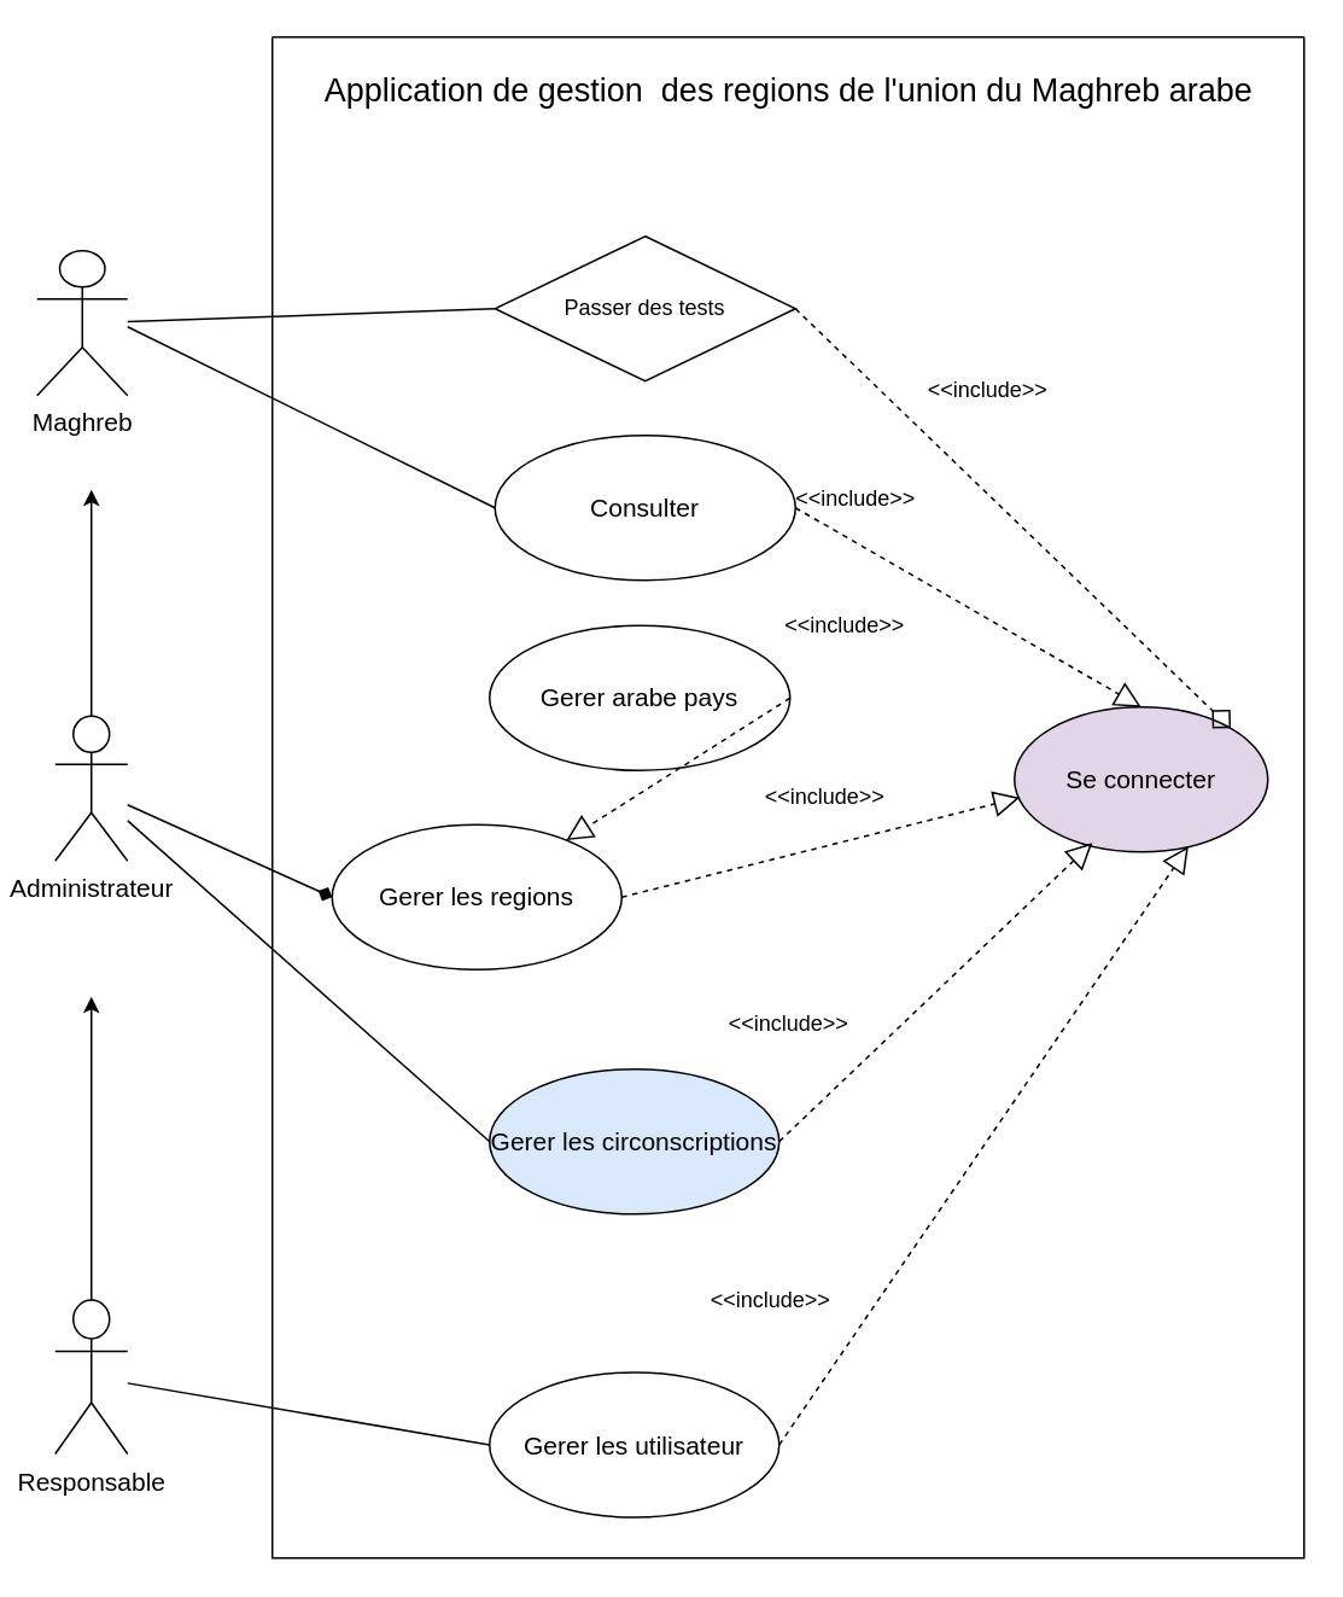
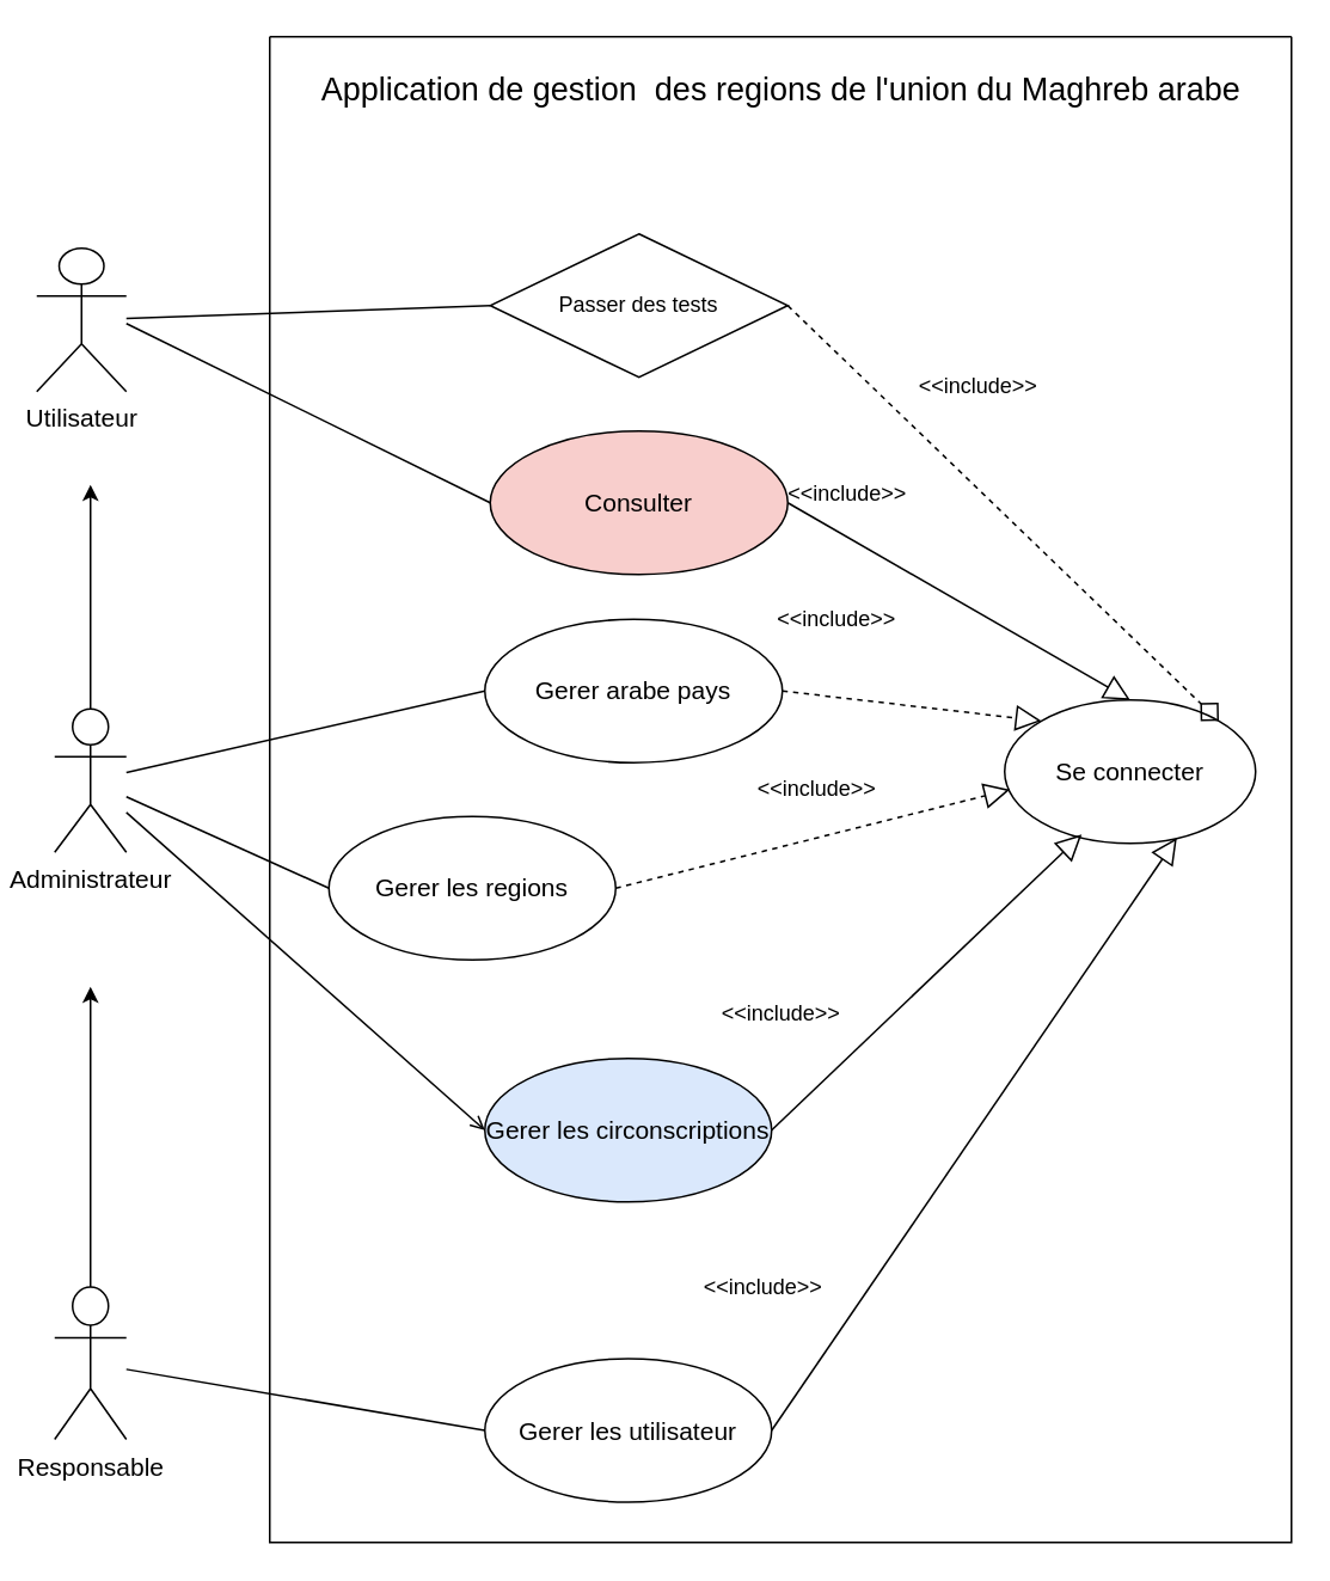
  <mxCell id="0" />
  <mxCell id="1" parent="0" />
  <mxCell id="2" value="" style="swimlane;startSize=0;" vertex="1" parent="1"><mxGeometry x="150" y="20" width="570" height="840" as="geometry" /></mxCell>
  <mxCell id="3" value="Passer des tests" style="rhombus;whiteSpace=wrap;html=1;" vertex="1" parent="2"><mxGeometry x="123" y="110" width="166" height="80" as="geometry" /></mxCell>
  <mxCell id="4" value="&lt;font style=&quot;font-size: 14px;&quot;&gt;Gerer arabe pays&lt;/font&gt;" style="ellipse;whiteSpace=wrap;html=1;" vertex="1" parent="2"><mxGeometry x="120" y="325" width="166" height="80" as="geometry" /></mxCell>
  <mxCell id="5" value="&lt;font style=&quot;font-size: 14px;&quot;&gt;Gerer les regions&lt;/font&gt;" style="ellipse;whiteSpace=wrap;html=1;" vertex="1" parent="2"><mxGeometry x="33" y="435" width="160" height="80" as="geometry" /></mxCell>
  <mxCell id="6" value="&lt;font style=&quot;font-size: 14px;&quot;&gt;Gerer les circonscriptions&lt;/font&gt;" style="ellipse;whiteSpace=wrap;html=1;fillColor=#dae8fc;" vertex="1" parent="2"><mxGeometry x="120" y="570" width="160" height="80" as="geometry" /></mxCell>
  <mxCell id="7" value="&lt;font style=&quot;font-size: 14px;&quot;&gt;Gerer &lt;/font&gt;&lt;font style=&quot;font-size: 14px;&quot;&gt;les &lt;/font&gt;&lt;font style=&quot;font-size: 14px;&quot;&gt;utilisateur&lt;/font&gt;" style="ellipse;whiteSpace=wrap;html=1;" vertex="1" parent="2"><mxGeometry x="120" y="737.5" width="160" height="80" as="geometry" /></mxCell>
- <mxCell id="8" value="&lt;font style=&quot;font-size: 14px;&quot;&gt;Consulter&lt;/font&gt;" style="ellipse;whiteSpace=wrap;html=1;" vertex="1" parent="2"><mxGeometry x="123" y="220" width="166" height="80" as="geometry" /></mxCell>
- <mxCell id="9" value="&lt;font style=&quot;font-size: 14px;&quot;&gt;Se connecter&lt;/font&gt;" style="ellipse;whiteSpace=wrap;html=1;fillColor=#e1d5e7;" vertex="1" parent="2"><mxGeometry x="410" y="370" width="140" height="80" as="geometry" /></mxCell>
+ <mxCell id="8" value="&lt;font style=&quot;font-size: 14px;&quot;&gt;Consulter&lt;/font&gt;" style="ellipse;whiteSpace=wrap;html=1;fillColor=#f8cecc;" vertex="1" parent="2"><mxGeometry x="123" y="220" width="166" height="80" as="geometry" /></mxCell>
+ <mxCell id="9" value="&lt;font style=&quot;font-size: 14px;&quot;&gt;Se connecter&lt;/font&gt;" style="ellipse;whiteSpace=wrap;html=1;" vertex="1" parent="2"><mxGeometry x="410" y="370" width="140" height="80" as="geometry" /></mxCell>
  <mxCell id="10" value="" style="endArrow=diamond;dashed=1;endFill=0;endSize=12;html=1;rounded=0;exitX=1;exitY=0.5;exitDx=0;exitDy=0;entryX=1;entryY=0;entryDx=0;entryDy=0;" edge="1" parent="2" source="3" target="9"><mxGeometry width="160" relative="1" as="geometry"><mxPoint x="110" y="370" as="sourcePoint" /><mxPoint x="270" y="370" as="targetPoint" /></mxGeometry></mxCell>
- <mxCell id="11" value="" style="endArrow=block;dashed=1;endFill=0;endSize=12;html=1;rounded=0;exitX=1;exitY=0.5;exitDx=0;exitDy=0;entryX=0.5;entryY=0;entryDx=0;entryDy=0;" edge="1" parent="2" source="8" target="9"><mxGeometry width="160" relative="1" as="geometry"><mxPoint x="110" y="370" as="sourcePoint" /><mxPoint x="270" y="370" as="targetPoint" /></mxGeometry></mxCell>
- <mxCell id="12" value="" style="endArrow=block;dashed=1;endFill=0;endSize=12;html=1;rounded=0;exitX=1;exitY=0.5;exitDx=0;exitDy=0;" edge="1" parent="2" source="4" target="5"><mxGeometry width="160" relative="1" as="geometry"><mxPoint x="110" y="370" as="sourcePoint" /><mxPoint x="270" y="370" as="targetPoint" /></mxGeometry></mxCell>
+ <mxCell id="11" value="" style="endArrow=block;dashed=0;endFill=0;endSize=12;html=1;rounded=0;exitX=1;exitY=0.5;exitDx=0;exitDy=0;entryX=0.5;entryY=0;entryDx=0;entryDy=0;" edge="1" parent="2" source="8" target="9"><mxGeometry width="160" relative="1" as="geometry"><mxPoint x="110" y="370" as="sourcePoint" /><mxPoint x="270" y="370" as="targetPoint" /></mxGeometry></mxCell>
+ <mxCell id="12" value="" style="endArrow=block;dashed=1;endFill=0;endSize=12;html=1;rounded=0;exitX=1;exitY=0.5;exitDx=0;exitDy=0;entryX=0;entryY=0;entryDx=0;entryDy=0;" edge="1" parent="2" source="4" target="9"><mxGeometry width="160" relative="1" as="geometry"><mxPoint x="110" y="370" as="sourcePoint" /><mxPoint x="270" y="370" as="targetPoint" /></mxGeometry></mxCell>
  <mxCell id="13" value="" style="endArrow=block;dashed=1;endFill=0;endSize=12;html=1;rounded=0;exitX=1;exitY=0.5;exitDx=0;exitDy=0;entryX=0.021;entryY=0.625;entryDx=0;entryDy=0;entryPerimeter=0;" edge="1" parent="2" source="5" target="9"><mxGeometry width="160" relative="1" as="geometry"><mxPoint x="110" y="370" as="sourcePoint" /><mxPoint x="270" y="370" as="targetPoint" /></mxGeometry></mxCell>
- <mxCell id="14" value="" style="endArrow=block;dashed=1;endFill=0;endSize=12;html=1;rounded=0;exitX=1;exitY=0.5;exitDx=0;exitDy=0;entryX=0.307;entryY=0.938;entryDx=0;entryDy=0;entryPerimeter=0;" edge="1" parent="2" source="6" target="9"><mxGeometry width="160" relative="1" as="geometry"><mxPoint x="110" y="370" as="sourcePoint" /><mxPoint x="270" y="370" as="targetPoint" /></mxGeometry></mxCell>
- <mxCell id="15" value="" style="endArrow=block;dashed=1;endFill=0;endSize=12;html=1;rounded=0;exitX=1;exitY=0.5;exitDx=0;exitDy=0;entryX=0.686;entryY=0.963;entryDx=0;entryDy=0;entryPerimeter=0;" edge="1" parent="2" source="7" target="9"><mxGeometry width="160" relative="1" as="geometry"><mxPoint x="110" y="370" as="sourcePoint" /><mxPoint x="270" y="370" as="targetPoint" /></mxGeometry></mxCell>
+ <mxCell id="14" value="" style="endArrow=block;dashed=0;endFill=0;endSize=12;html=1;rounded=0;exitX=1;exitY=0.5;exitDx=0;exitDy=0;entryX=0.307;entryY=0.938;entryDx=0;entryDy=0;entryPerimeter=0;" edge="1" parent="2" source="6" target="9"><mxGeometry width="160" relative="1" as="geometry"><mxPoint x="110" y="370" as="sourcePoint" /><mxPoint x="270" y="370" as="targetPoint" /></mxGeometry></mxCell>
+ <mxCell id="15" value="" style="endArrow=block;dashed=0;endFill=0;endSize=12;html=1;rounded=0;exitX=1;exitY=0.5;exitDx=0;exitDy=0;entryX=0.686;entryY=0.963;entryDx=0;entryDy=0;entryPerimeter=0;" edge="1" parent="2" source="7" target="9"><mxGeometry width="160" relative="1" as="geometry"><mxPoint x="110" y="370" as="sourcePoint" /><mxPoint x="270" y="370" as="targetPoint" /></mxGeometry></mxCell>
  <mxCell id="16" value="&amp;lt;&amp;lt;include&amp;gt;&amp;gt;" style="text;html=1;align=center;verticalAlign=middle;resizable=0;points=[];autosize=1;strokeColor=none;fillColor=none;" vertex="1" parent="2"><mxGeometry x="271" y="310" width="90" height="30" as="geometry" /></mxCell>
  <mxCell id="17" value="&amp;lt;&amp;lt;include&amp;gt;&amp;gt;" style="text;html=1;align=center;verticalAlign=middle;resizable=0;points=[];autosize=1;strokeColor=none;fillColor=none;" vertex="1" parent="2"><mxGeometry x="260" y="405" width="90" height="30" as="geometry" /></mxCell>
  <mxCell id="18" value="&amp;lt;&amp;lt;include&amp;gt;&amp;gt;" style="text;html=1;align=center;verticalAlign=middle;resizable=0;points=[];autosize=1;strokeColor=none;fillColor=none;" vertex="1" parent="2"><mxGeometry x="230" y="682.5" width="90" height="30" as="geometry" /></mxCell>
  <mxCell id="19" value="&amp;lt;&amp;lt;include&amp;gt;&amp;gt;" style="text;html=1;align=center;verticalAlign=middle;resizable=0;points=[];autosize=1;strokeColor=none;fillColor=none;" vertex="1" parent="2"><mxGeometry x="240" y="530" width="90" height="30" as="geometry" /></mxCell>
  <mxCell id="20" value="&amp;lt;&amp;lt;include&amp;gt;&amp;gt;" style="text;html=1;align=center;verticalAlign=middle;resizable=0;points=[];autosize=1;strokeColor=none;fillColor=none;" vertex="1" parent="2"><mxGeometry x="350" y="180" width="90" height="30" as="geometry" /></mxCell>
  <mxCell id="21" value="&amp;lt;&amp;lt;include&amp;gt;&amp;gt;" style="text;html=1;align=center;verticalAlign=middle;resizable=0;points=[];autosize=1;strokeColor=none;fillColor=none;" vertex="1" parent="2"><mxGeometry x="277" y="240" width="90" height="30" as="geometry" /></mxCell>
  <mxCell id="22" value="&lt;font style=&quot;font-size: 18px;&quot;&gt;Application de gestion&amp;nbsp; des regions de l'union du Maghreb arabe&lt;/font&gt;" style="text;html=1;align=center;verticalAlign=middle;resizable=0;points=[];autosize=1;strokeColor=none;fillColor=none;" vertex="1" parent="2"><mxGeometry x="15" y="10" width="540" height="40" as="geometry" /></mxCell>
- <mxCell id="23" value="&lt;font style=&quot;font-size: 14px;&quot;&gt;Maghreb&lt;/font&gt;" style="shape=umlActor;verticalLabelPosition=bottom;verticalAlign=top;html=1;outlineConnect=0;" vertex="1" parent="1"><mxGeometry x="20" y="138" width="50" height="80" as="geometry" /></mxCell>
+ <mxCell id="23" value="&lt;font style=&quot;font-size: 14px;&quot;&gt;Utilisateur&lt;/font&gt;" style="shape=umlActor;verticalLabelPosition=bottom;verticalAlign=top;html=1;outlineConnect=0;" vertex="1" parent="1"><mxGeometry x="20" y="138" width="50" height="80" as="geometry" /></mxCell>
  <mxCell id="24" value="&lt;font style=&quot;font-size: 14px;&quot;&gt;Administrateur&lt;/font&gt;" style="shape=umlActor;verticalLabelPosition=bottom;verticalAlign=top;html=1;outlineConnect=0;" vertex="1" parent="1"><mxGeometry x="30" y="395" width="40" height="80" as="geometry" /></mxCell>
  <mxCell id="25" value="" style="endArrow=none;html=1;rounded=0;entryX=0;entryY=0.5;entryDx=0;entryDy=0;" edge="1" parent="1" source="23" target="3"><mxGeometry width="50" height="50" relative="1" as="geometry"><mxPoint x="70" y="100" as="sourcePoint" /><mxPoint x="120" y="60" as="targetPoint" /></mxGeometry></mxCell>
- <mxCell id="27" value="" style="endArrow=diamond;html=1;rounded=0;entryX=0;entryY=0.5;entryDx=0;entryDy=0;" edge="1" parent="1" source="24" target="5"><mxGeometry width="50" height="50" relative="1" as="geometry"><mxPoint x="70" y="350" as="sourcePoint" /><mxPoint x="350" y="320" as="targetPoint" /></mxGeometry></mxCell>
- <mxCell id="28" value="" style="endArrow=none;html=1;rounded=0;entryX=0;entryY=0.5;entryDx=0;entryDy=0;" edge="1" parent="1" source="24" target="6"><mxGeometry width="50" height="50" relative="1" as="geometry"><mxPoint x="70" y="370" as="sourcePoint" /><mxPoint x="350" y="320" as="targetPoint" /></mxGeometry></mxCell>
+ <mxCell id="26" value="" style="endArrow=none;html=1;rounded=0;entryX=0;entryY=0.5;entryDx=0;entryDy=0;" edge="1" parent="1" source="24" target="4"><mxGeometry width="50" height="50" relative="1" as="geometry"><mxPoint x="300" y="370" as="sourcePoint" /><mxPoint x="350" y="320" as="targetPoint" /></mxGeometry></mxCell>
+ <mxCell id="27" value="" style="endArrow=none;html=1;rounded=0;entryX=0;entryY=0.5;entryDx=0;entryDy=0;" edge="1" parent="1" source="24" target="5"><mxGeometry width="50" height="50" relative="1" as="geometry"><mxPoint x="70" y="350" as="sourcePoint" /><mxPoint x="350" y="320" as="targetPoint" /></mxGeometry></mxCell>
+ <mxCell id="28" value="" style="endArrow=open;html=1;rounded=0;entryX=0;entryY=0.5;entryDx=0;entryDy=0;" edge="1" parent="1" source="24" target="6"><mxGeometry width="50" height="50" relative="1" as="geometry"><mxPoint x="70" y="370" as="sourcePoint" /><mxPoint x="350" y="320" as="targetPoint" /></mxGeometry></mxCell>
  <mxCell id="29" value="" style="endArrow=classic;html=1;rounded=0;exitX=0.5;exitY=0;exitDx=0;exitDy=0;exitPerimeter=0;" edge="1" parent="1" source="24"><mxGeometry width="50" height="50" relative="1" as="geometry"><mxPoint x="50" y="250" as="sourcePoint" /><mxPoint x="50" y="270" as="targetPoint" /></mxGeometry></mxCell>
  <mxCell id="30" value="&lt;font style=&quot;font-size: 14px;&quot;&gt;Responsable&lt;/font&gt;" style="shape=umlActor;verticalLabelPosition=bottom;verticalAlign=top;html=1;outlineConnect=0;" vertex="1" parent="1"><mxGeometry x="30" y="717.5" width="40" height="85" as="geometry" /></mxCell>
  <mxCell id="31" value="" style="endArrow=none;html=1;rounded=0;entryX=0;entryY=0.5;entryDx=0;entryDy=0;" edge="1" parent="1" source="30" target="7"><mxGeometry width="50" height="50" relative="1" as="geometry"><mxPoint x="70" y="580" as="sourcePoint" /><mxPoint x="350" y="320" as="targetPoint" /></mxGeometry></mxCell>
  <mxCell id="32" value="" style="endArrow=classic;html=1;rounded=0;exitX=0.5;exitY=0;exitDx=0;exitDy=0;exitPerimeter=0;" edge="1" parent="1" source="30"><mxGeometry width="50" height="50" relative="1" as="geometry"><mxPoint x="300" y="370" as="sourcePoint" /><mxPoint x="50" y="550" as="targetPoint" /></mxGeometry></mxCell>
  <mxCell id="33" value="" style="endArrow=none;html=1;rounded=0;entryX=0;entryY=0.5;entryDx=0;entryDy=0;" edge="1" parent="1" target="8"><mxGeometry width="50" height="50" relative="1" as="geometry"><mxPoint x="70" y="180" as="sourcePoint" /><mxPoint x="350" y="330" as="targetPoint" /></mxGeometry></mxCell>
